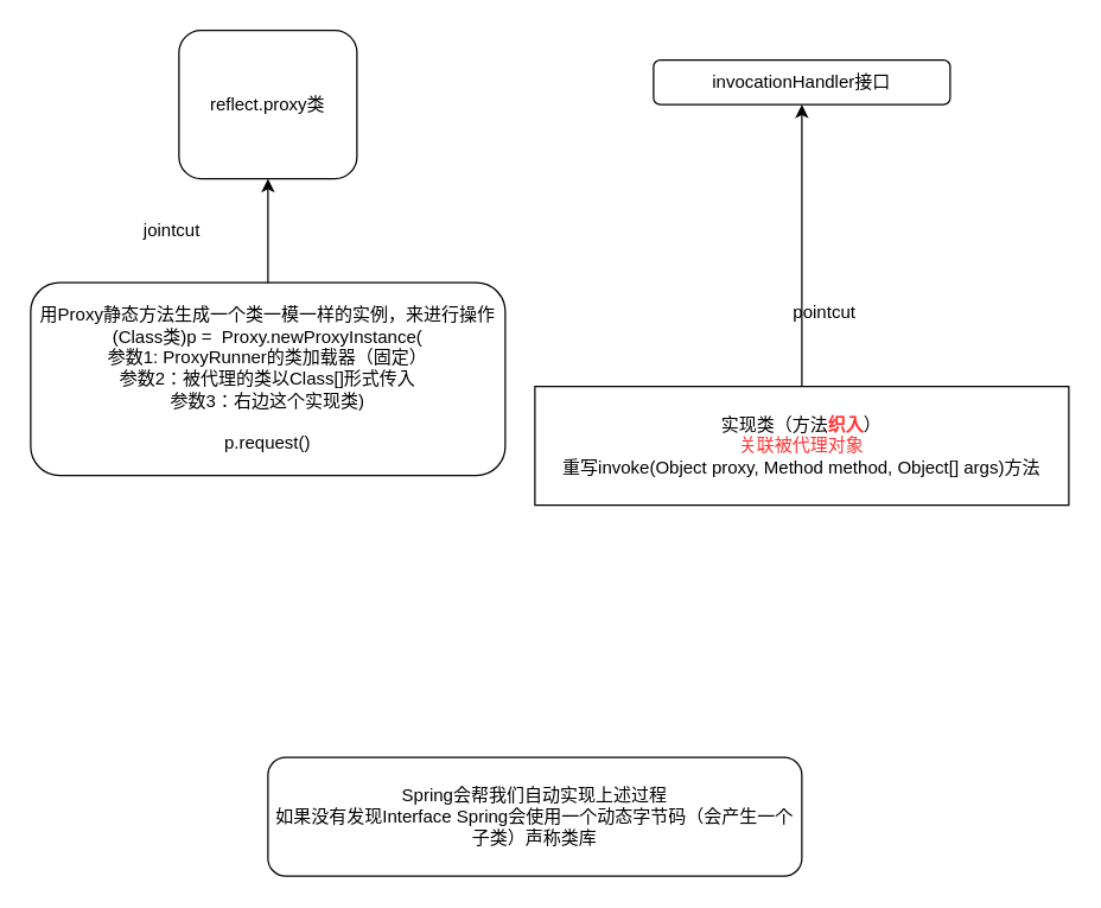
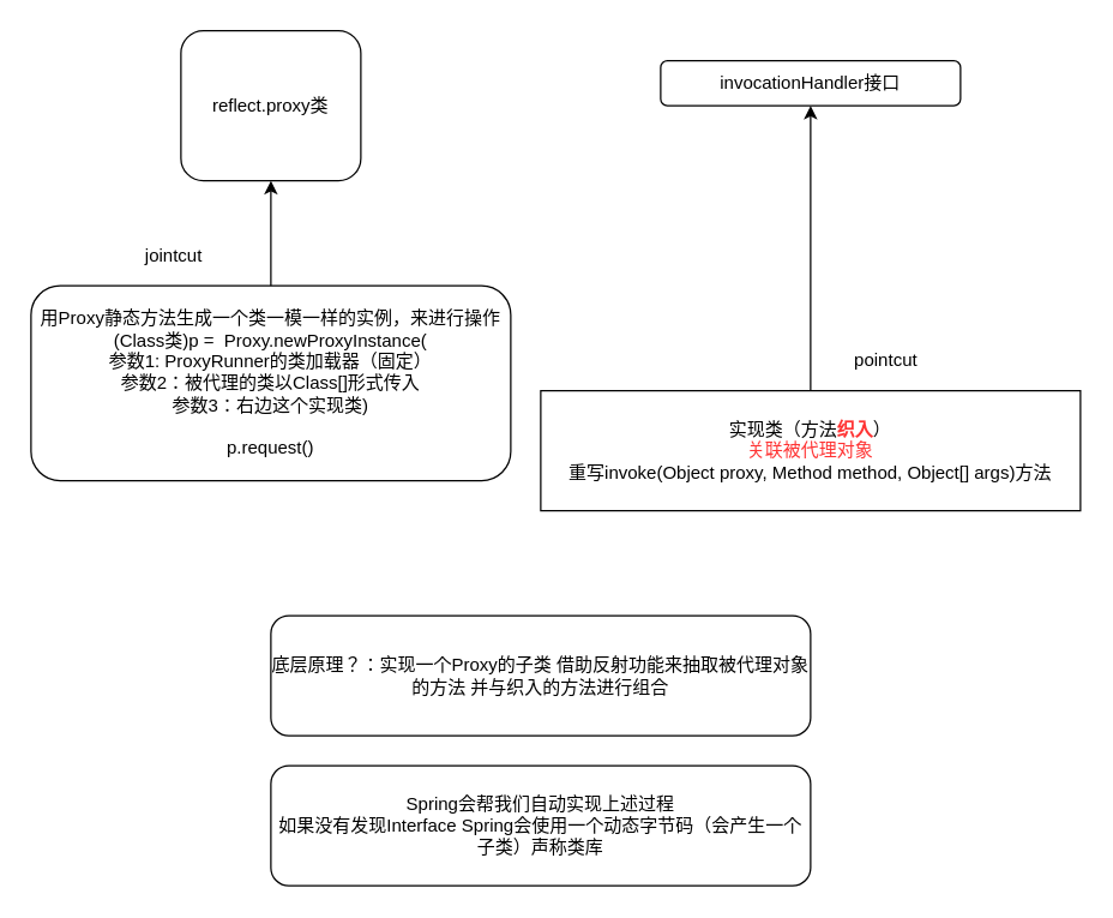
  <mxCell id="0" />
  <mxCell id="1" parent="0" />
  <mxCell id="2" value="reflect.proxy类" style="rounded=1;whiteSpace=wrap;html=1;" vertex="1" parent="1"><mxGeometry x="120" y="20" width="120" height="100" as="geometry" /></mxCell>
  <mxCell id="3" value="invocationHandler接口" style="rounded=1;whiteSpace=wrap;html=1;" vertex="1" parent="1"><mxGeometry x="440" y="40" width="200" height="30" as="geometry" /></mxCell>
  <mxCell id="4" style="edgeStyle=orthogonalEdgeStyle;rounded=0;orthogonalLoop=1;jettySize=auto;html=1;entryX=0.5;entryY=1;entryDx=0;entryDy=0;" edge="1" parent="1" source="5" target="3"><mxGeometry relative="1" as="geometry" /></mxCell>
  <mxCell id="5" value="实现类（方法&lt;b&gt;&lt;font color=&quot;#ff3333&quot;&gt;织入&lt;/font&gt;&lt;/b&gt;）&lt;br&gt;&lt;font color=&quot;#ff3333&quot;&gt;关联被代理对象&lt;/font&gt;&lt;br&gt;重写invoke(Object proxy, Method method, Object[] args)方法" style="whiteSpace=wrap;html=1;" vertex="1" parent="1"><mxGeometry x="360" y="260" width="360" height="80" as="geometry" /></mxCell>
  <mxCell id="6" style="edgeStyle=orthogonalEdgeStyle;rounded=0;orthogonalLoop=1;jettySize=auto;html=1;" edge="1" parent="1" source="7" target="2"><mxGeometry relative="1" as="geometry" /></mxCell>
  <mxCell id="7" value="用Proxy静态方法生成一个类一模一样的实例，来进行操作&lt;br&gt;(Class类)p =&amp;nbsp; Proxy.newProxyInstance(&lt;br&gt;参数1: ProxyRunner的类加载器（固定）&lt;br&gt;参数2：被代理的类以Class[]形式传入&lt;br&gt;参数3：右边这个实现类)&lt;br&gt;&lt;br&gt;p.request()" style="rounded=1;whiteSpace=wrap;html=1;" vertex="1" parent="1"><mxGeometry x="20" y="190" width="320" height="130" as="geometry" /></mxCell>
- <mxCell id="9" value="pointcut" style="text;html=1;align=center;verticalAlign=middle;resizable=0;points=[];autosize=1;" vertex="1" parent="1"><mxGeometry x="525" y="200" width="60" height="20" as="geometry" /></mxCell>
- <mxCell id="10" value="jointcut" style="text;html=1;align=center;verticalAlign=middle;resizable=0;points=[];autosize=1;" vertex="1" parent="1"><mxGeometry x="90" y="145" width="50" height="20" as="geometry" /></mxCell>
+ <mxCell id="8" value="底层原理？：实现一个Proxy的子类 借助反射功能来抽取被代理对象的方法 并与织入的方法进行组合" style="rounded=1;whiteSpace=wrap;html=1;" vertex="1" parent="1"><mxGeometry x="180" y="410" width="360" height="80" as="geometry" /></mxCell>
+ <mxCell id="9" value="pointcut" style="text;html=1;align=center;verticalAlign=middle;resizable=0;points=[];autosize=1;" vertex="1" parent="1"><mxGeometry x="560" y="230" width="60" height="20" as="geometry" /></mxCell>
+ <mxCell id="10" value="jointcut" style="text;html=1;align=center;verticalAlign=middle;resizable=0;points=[];autosize=1;" vertex="1" parent="1"><mxGeometry x="90" y="160" width="50" height="20" as="geometry" /></mxCell>
  <mxCell id="11" value="Spring会帮我们自动实现上述过程&lt;br&gt;如果没有发现Interface Spring会使用一个动态字节码（会产生一个子类）声称类库" style="rounded=1;whiteSpace=wrap;html=1;" vertex="1" parent="1"><mxGeometry x="180" y="510" width="360" height="80" as="geometry" /></mxCell>
